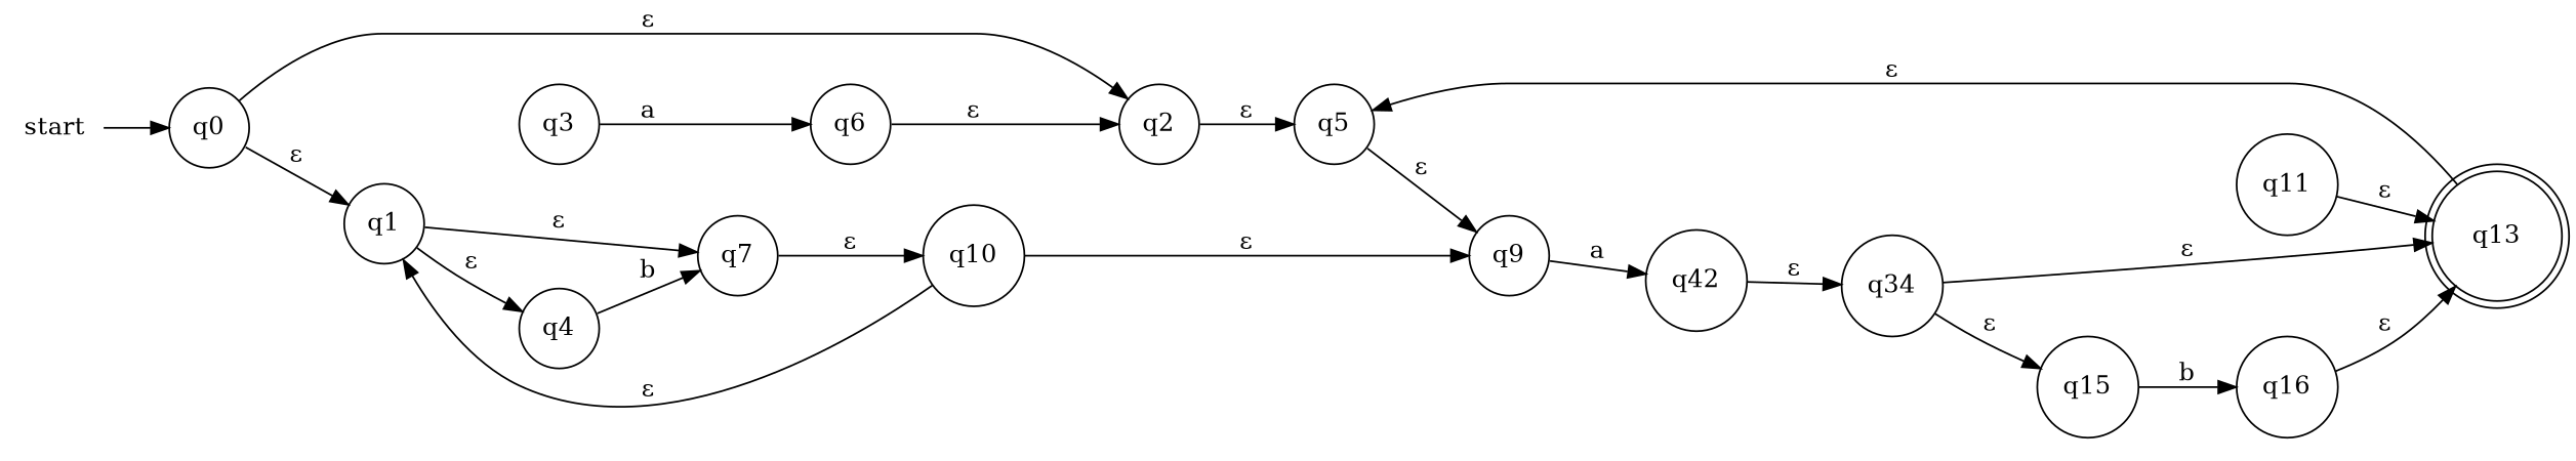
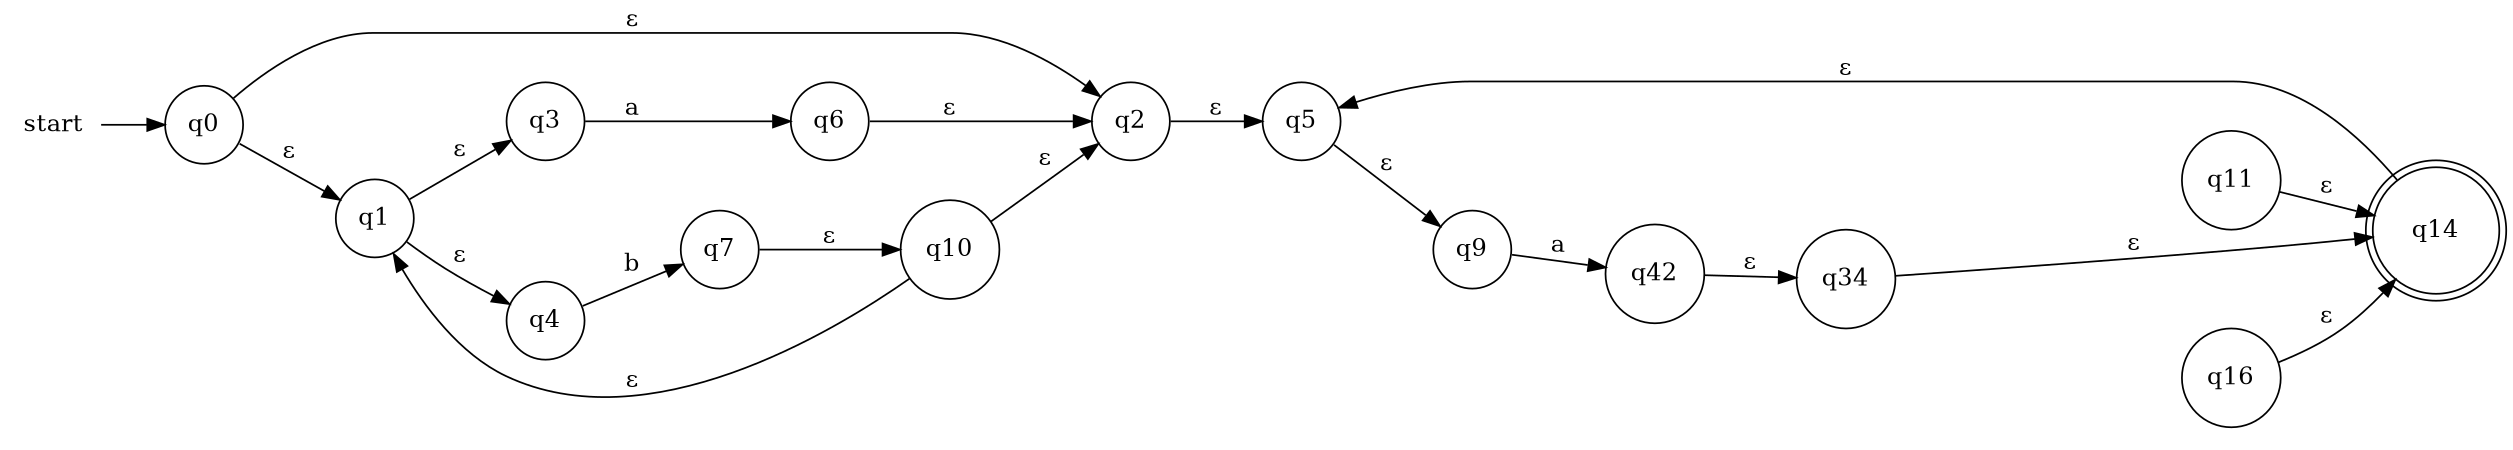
  digraph {
    rankdir=LR
    node [shape=circle]
    start [shape=plaintext]
    q0
    q1
    q2
    q3
    q4
    q5
    q6
    q7
    q9
    q10
    n12 [label=q42]
-   q13 [shape=doublecircle]
+   q13 [shape=doublecircle label=q14]
    q11
    n15 [label=q34]
-   q15
    q16
    start -> q0
    q0 -> q1 [label=" &epsilon; "]
    q0 -> q2 [label=" &epsilon; "]
-   q1 -> q7 [label=" &epsilon; "]
+   q1 -> q3 [label=" &epsilon; "]
    q1 -> q4 [label=" &epsilon; "]
    q2 -> q5 [label=" &epsilon; "]
    q3 -> q6 [label=" a "]
    q4 -> q7 [label=" b "]
    q5 -> q9 [label=" &epsilon; "]
    q6 -> q2 [label=" &epsilon; "]
    q7 -> q10 [label=" &epsilon; "]
    q9 -> n12 [label=" a "]
    q10 -> q1 [label=" &epsilon; "]
-   q10 -> q9 [label=" &epsilon; "]
+   q10 -> q2 [label=" &epsilon; "]
    n12 -> n15 [label=" &epsilon; "]
    q13 -> q5 [label=" &epsilon; "]
    q11 -> q13 [label=" &epsilon; "]
    n15 -> q13 [label=" &epsilon; "]
-   n15 -> q15 [label=" &epsilon; "]
-   q15 -> q16 [label=" b "]
    q16 -> q13 [label=" &epsilon; "]
  }
